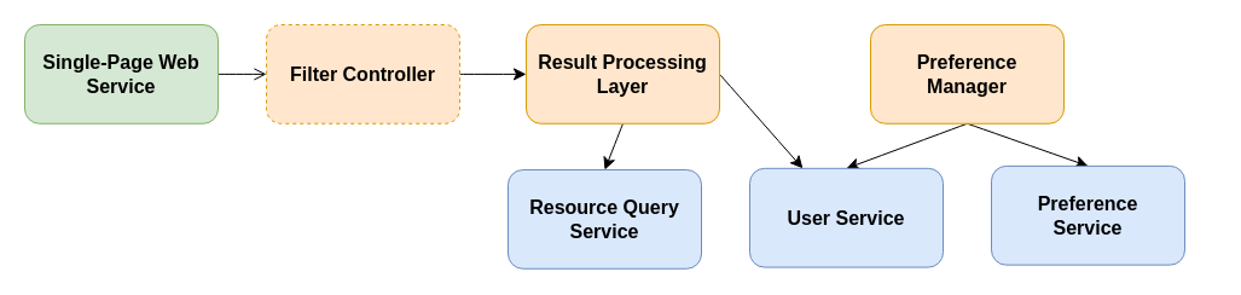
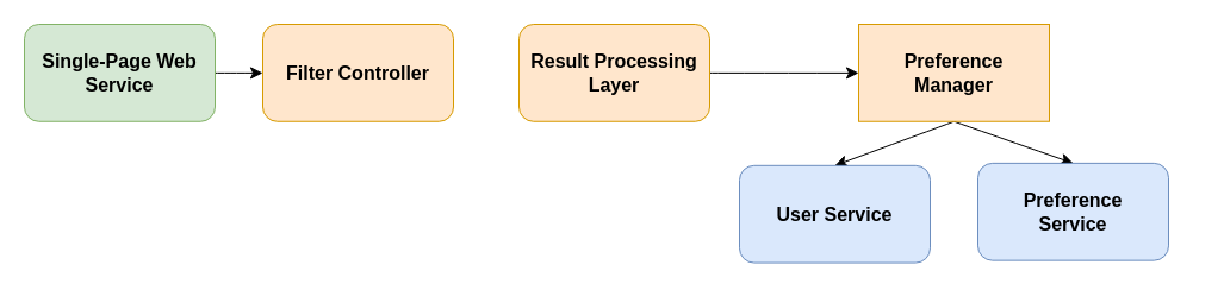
  <mxCell id="0" />
  <mxCell id="1" parent="0" />
  <mxCell id="2" style="edgeStyle=none;rounded=0;orthogonalLoop=1;jettySize=auto;html=1;exitX=1;exitY=1;exitDx=0;exitDy=0;fontSize=18;fillColor=#d5e8d4;strokeColor=default;" edge="1" parent="1"><mxGeometry relative="1" as="geometry"><mxPoint x="180" y="96.75" as="sourcePoint" /><mxPoint x="180" y="96.75" as="targetPoint" /></mxGeometry></mxCell>
- <mxCell id="3" style="edgeStyle=none;curved=1;rounded=0;orthogonalLoop=1;jettySize=auto;html=1;exitX=1;exitY=0.5;exitDx=0;exitDy=0;entryX=0;entryY=0.5;entryDx=0;entryDy=0;fontSize=12;startSize=8;endSize=8;endArrow=open;" edge="1" parent="1" source="4" target="6"><mxGeometry relative="1" as="geometry" /></mxCell>
+ <mxCell id="3" style="edgeStyle=none;curved=1;rounded=0;orthogonalLoop=1;jettySize=auto;html=1;exitX=1;exitY=0.5;exitDx=0;exitDy=0;entryX=0;entryY=0.5;entryDx=0;entryDy=0;fontSize=12;startSize=8;endSize=8;" edge="1" parent="1" source="4" target="6"><mxGeometry relative="1" as="geometry" /></mxCell>
  <mxCell id="4" value="&lt;b style=&quot;font-size: 12px;&quot;&gt;&lt;font style=&quot;font-size: 16px;&quot;&gt;Single-Page Web&lt;br&gt;Service&lt;/font&gt;&lt;/b&gt;" style="rounded=1;whiteSpace=wrap;html=1;fontSize=16;strokeColor=#82b366;fillColor=#d5e8d4;" vertex="1" parent="1"><mxGeometry x="20" y="20" width="160" height="81.75" as="geometry" /></mxCell>
- <mxCell id="5" style="edgeStyle=none;curved=1;rounded=0;orthogonalLoop=1;jettySize=auto;html=1;exitX=1;exitY=0.5;exitDx=0;exitDy=0;entryX=0;entryY=0.5;entryDx=0;entryDy=0;fontSize=12;startSize=8;endSize=8;" edge="1" parent="1" source="6" target="9"><mxGeometry relative="1" as="geometry" /></mxCell>
- <mxCell id="6" value="&lt;b&gt;Filter Controller&lt;br&gt;&lt;/b&gt;" style="rounded=1;whiteSpace=wrap;html=1;fontSize=16;strokeColor=#d79b00;fillColor=#ffe6cc;dashed=1;" vertex="1" parent="1"><mxGeometry x="220" y="20" width="160" height="81.75" as="geometry" /></mxCell>
- <mxCell id="7" style="edgeStyle=none;curved=1;rounded=0;orthogonalLoop=1;jettySize=auto;html=1;exitX=0.5;exitY=1;exitDx=0;exitDy=0;entryX=0.5;entryY=0;entryDx=0;entryDy=0;fontSize=12;startSize=8;endSize=8;" edge="1" parent="1" source="9" target="13"><mxGeometry relative="1" as="geometry" /></mxCell>
- <mxCell id="8" style="edgeStyle=none;curved=1;rounded=0;orthogonalLoop=1;jettySize=auto;html=1;exitX=1;exitY=0.5;exitDx=0;exitDy=0;fontSize=12;startSize=8;endSize=8;" edge="1" parent="1" source="9" target="17"><mxGeometry relative="1" as="geometry" /></mxCell>
+ <mxCell id="6" value="&lt;b&gt;Filter Controller&lt;br&gt;&lt;/b&gt;" style="rounded=1;whiteSpace=wrap;html=1;fontSize=16;strokeColor=#d79b00;fillColor=#ffe6cc;" vertex="1" parent="1"><mxGeometry x="220" y="20" width="160" height="81.75" as="geometry" /></mxCell>
+ <mxCell id="8" style="edgeStyle=none;curved=1;rounded=0;orthogonalLoop=1;jettySize=auto;html=1;exitX=1;exitY=0.5;exitDx=0;exitDy=0;entryX=0;entryY=0.5;entryDx=0;entryDy=0;fontSize=12;startSize=8;endSize=8;" edge="1" parent="1" source="9" target="12"><mxGeometry relative="1" as="geometry" /></mxCell>
  <mxCell id="9" value="&lt;b&gt;Result Processing&lt;br&gt;Layer&lt;br&gt;&lt;/b&gt;" style="rounded=1;whiteSpace=wrap;html=1;fontSize=16;strokeColor=#d79b00;fillColor=#ffe6cc;" vertex="1" parent="1"><mxGeometry x="435" y="20" width="160" height="81.75" as="geometry" /></mxCell>
  <mxCell id="10" style="edgeStyle=none;curved=1;rounded=0;orthogonalLoop=1;jettySize=auto;html=1;exitX=0.5;exitY=1;exitDx=0;exitDy=0;entryX=0.5;entryY=0;entryDx=0;entryDy=0;fontSize=12;startSize=8;endSize=8;" edge="1" parent="1" source="12" target="17"><mxGeometry relative="1" as="geometry" /></mxCell>
  <mxCell id="11" style="edgeStyle=none;curved=1;rounded=0;orthogonalLoop=1;jettySize=auto;html=1;exitX=0.5;exitY=1;exitDx=0;exitDy=0;entryX=0.5;entryY=0;entryDx=0;entryDy=0;fontSize=12;startSize=8;endSize=8;" edge="1" parent="1" source="12" target="21"><mxGeometry relative="1" as="geometry" /></mxCell>
- <mxCell id="12" value="&lt;b&gt;Preference &lt;br&gt;Manager&lt;br&gt;&lt;/b&gt;" style="rounded=1;whiteSpace=wrap;html=1;fontSize=16;strokeColor=#d79b00;fillColor=#ffe6cc;" vertex="1" parent="1"><mxGeometry x="720" y="20" width="160" height="81.75" as="geometry" /></mxCell>
- <mxCell id="13" value="&lt;b style=&quot;&quot;&gt;Resource Query&lt;br&gt;Service&lt;/b&gt;" style="rounded=1;whiteSpace=wrap;html=1;fontSize=16;strokeColor=#6c8ebf;fillColor=#dae8fc;" vertex="1" parent="1"><mxGeometry x="420" y="140" width="160" height="81.75" as="geometry" /></mxCell>
+ <mxCell id="12" value="&lt;b&gt;Preference &lt;br&gt;Manager&lt;br&gt;&lt;/b&gt;" style="whiteSpace=wrap;html=1;fontSize=16;strokeColor=#d79b00;fillColor=#ffe6cc;rounded=0;" vertex="1" parent="1"><mxGeometry x="720" y="20" width="160" height="81.75" as="geometry" /></mxCell>
  <mxCell id="14" style="edgeStyle=none;rounded=0;orthogonalLoop=1;jettySize=auto;html=1;exitX=1;exitY=1;exitDx=0;exitDy=0;fontSize=18;fillColor=#dae8fc;strokeColor=#6c8ebf;" edge="1" parent="1"><mxGeometry relative="1" as="geometry"><mxPoint x="805.5" y="210.57" as="sourcePoint" /><mxPoint x="805.5" y="210.57" as="targetPoint" /></mxGeometry></mxCell>
  <mxCell id="15" style="edgeStyle=none;rounded=0;orthogonalLoop=1;jettySize=auto;html=1;exitX=1;exitY=1;exitDx=0;exitDy=0;fontSize=18;fillColor=#dae8fc;strokeColor=#6c8ebf;" edge="1" parent="1"><mxGeometry relative="1" as="geometry"><mxPoint x="785.5" y="220.57" as="sourcePoint" /><mxPoint x="785.5" y="220.57" as="targetPoint" /></mxGeometry></mxCell>
  <mxCell id="16" style="edgeStyle=none;rounded=0;orthogonalLoop=1;jettySize=auto;html=1;exitX=1;exitY=1;exitDx=0;exitDy=0;fontSize=18;fillColor=#dae8fc;strokeColor=#6c8ebf;" edge="1" parent="1"><mxGeometry relative="1" as="geometry"><mxPoint x="780" y="215.57" as="sourcePoint" /><mxPoint x="780" y="215.57" as="targetPoint" /></mxGeometry></mxCell>
  <mxCell id="17" value="&lt;b&gt;User Service&lt;/b&gt;" style="rounded=1;whiteSpace=wrap;html=1;fontSize=16;strokeColor=#6c8ebf;fillColor=#dae8fc;" vertex="1" parent="1"><mxGeometry x="620" y="138.82" width="160" height="81.75" as="geometry" /></mxCell>
  <mxCell id="18" style="edgeStyle=none;rounded=0;orthogonalLoop=1;jettySize=auto;html=1;exitX=1;exitY=1;exitDx=0;exitDy=0;fontSize=18;fillColor=#dae8fc;strokeColor=#6c8ebf;" edge="1" parent="1"><mxGeometry relative="1" as="geometry"><mxPoint x="1005" y="207.89" as="sourcePoint" /><mxPoint x="1005" y="207.89" as="targetPoint" /></mxGeometry></mxCell>
  <mxCell id="19" style="edgeStyle=none;rounded=0;orthogonalLoop=1;jettySize=auto;html=1;exitX=1;exitY=1;exitDx=0;exitDy=0;fontSize=18;fillColor=#dae8fc;strokeColor=#6c8ebf;" edge="1" parent="1"><mxGeometry relative="1" as="geometry"><mxPoint x="985" y="219.39" as="sourcePoint" /><mxPoint x="985" y="219.39" as="targetPoint" /></mxGeometry></mxCell>
  <mxCell id="20" style="edgeStyle=none;rounded=0;orthogonalLoop=1;jettySize=auto;html=1;exitX=1;exitY=1;exitDx=0;exitDy=0;fontSize=18;fillColor=#dae8fc;strokeColor=#6c8ebf;" edge="1" parent="1"><mxGeometry relative="1" as="geometry"><mxPoint x="980" y="213.64" as="sourcePoint" /><mxPoint x="980" y="213.64" as="targetPoint" /></mxGeometry></mxCell>
  <mxCell id="21" value="&lt;b&gt;Preference&lt;br&gt;Service&lt;/b&gt;" style="rounded=1;whiteSpace=wrap;html=1;fontSize=16;strokeColor=#6c8ebf;fillColor=#dae8fc;" vertex="1" parent="1"><mxGeometry x="820" y="136.89" width="160" height="81.75" as="geometry" /></mxCell>
